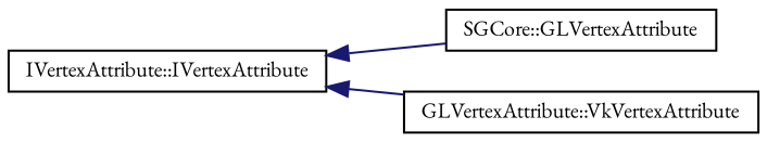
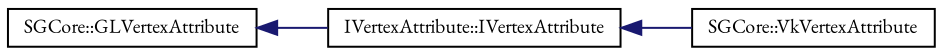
  digraph {
    fontname="EB Garamond"
    rankdir=LR
    node [color=black fillcolor=white fontname="EB Garamond" fontsize=10 shape=record style=filled]
    edge [color=midnightblue dir=back fontname="EB Garamond" fontsize=10 labelfontname=Helvetica labelfontsize=10 style=solid]
    n1 [height=0.2 label="IVertexAttribute::IVertexAttribute" width=0.4]
    n2 [height=0.2 label="SGCore::GLVertexAttribute" width=0.4]
-   n3 [height=0.2 label="GLVertexAttribute::VkVertexAttribute" width=0.4]
-   n1 -> n2
+   n3 [height=0.2 label="SGCore::VkVertexAttribute" width=0.4]
+   n2 -> n1
    n1 -> n3
  }
